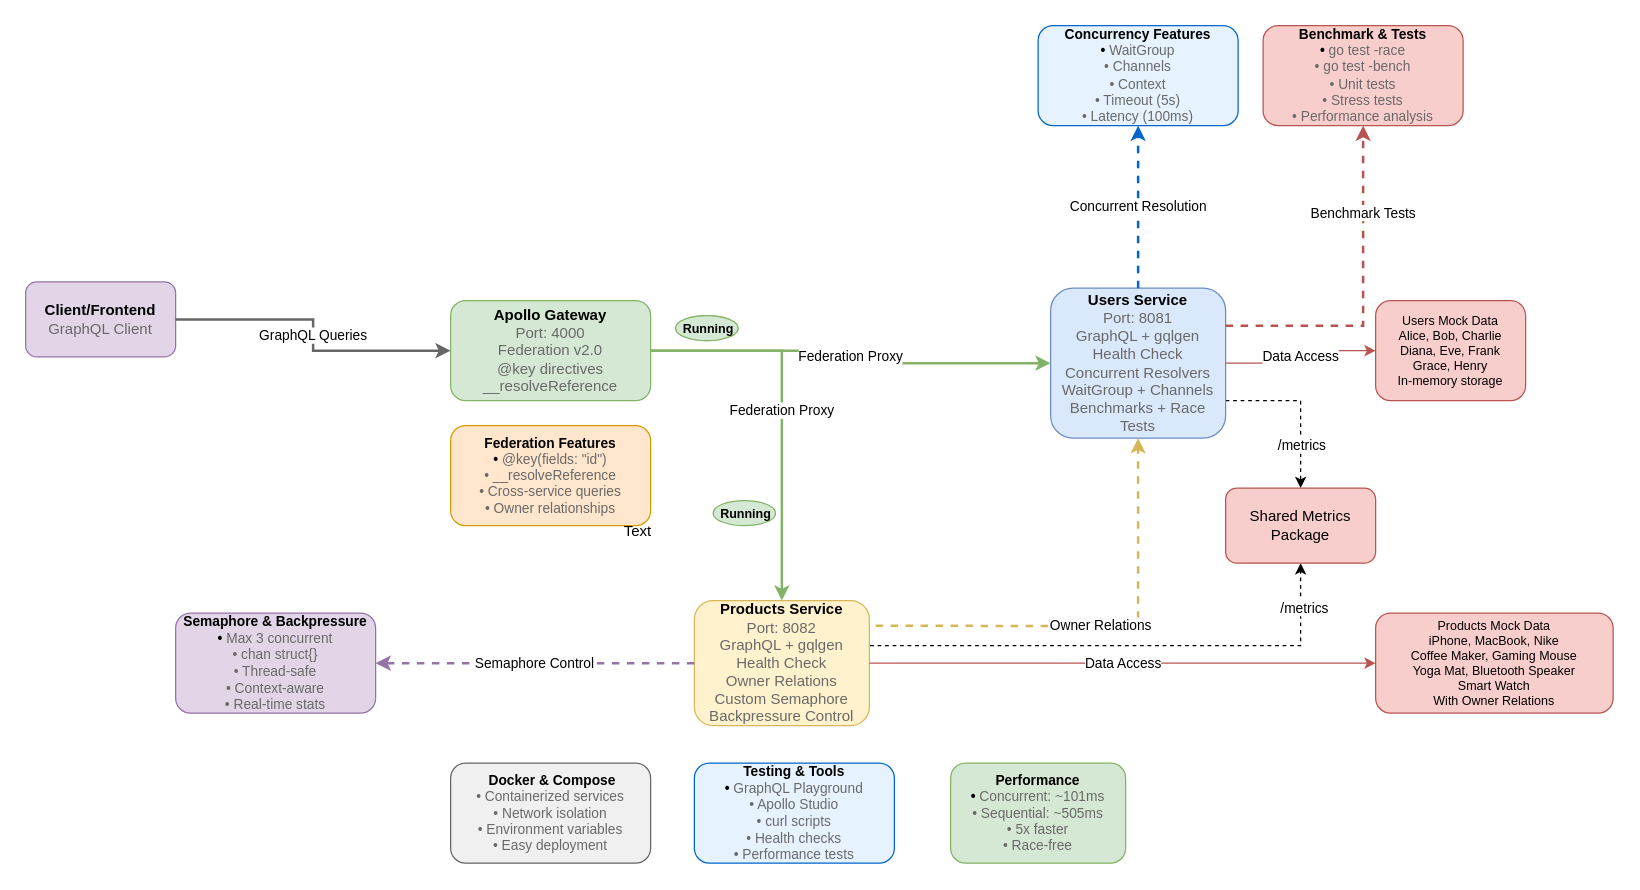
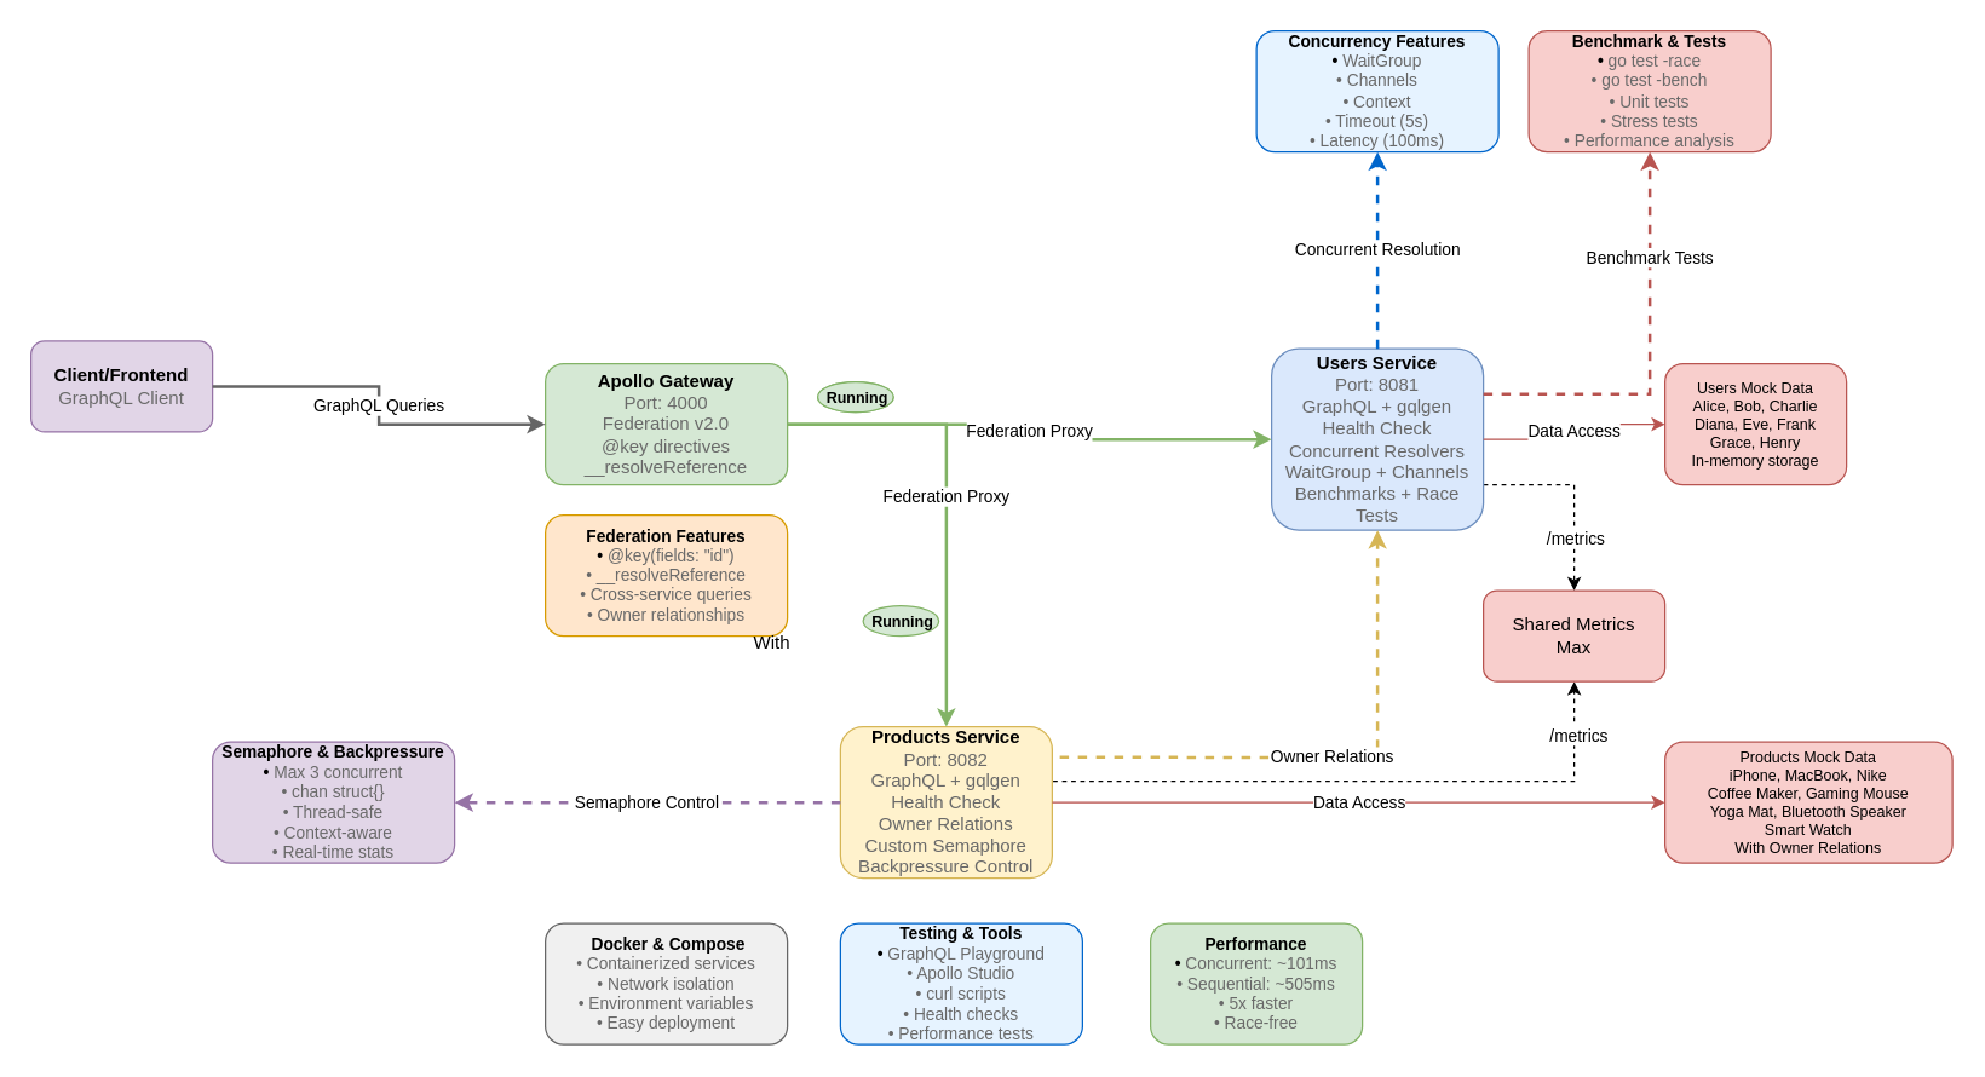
  <mxCell id="0" />
  <mxCell id="1" parent="0" />
  <mxCell id="2" value="Client/Frontend&lt;br&gt;&lt;span style=&quot;font-weight: normal;&quot;&gt;&lt;font style=&quot;color: rgb(105, 105, 105);&quot;&gt;GraphQL &lt;/font&gt;&lt;font style=&quot;color: rgb(105, 105, 105);&quot;&gt;Client&lt;/font&gt;&lt;/span&gt;" style="rounded=1;whiteSpace=wrap;html=1;fillColor=#e1d5e7;strokeColor=#9673a6;fontSize=12;fontStyle=1;" parent="1" vertex="1"><mxGeometry x="20" y="225" width="120" height="60" as="geometry" /></mxCell>
  <mxCell id="3" value="Apollo Gateway&lt;br&gt;&lt;span style=&quot;font-weight: normal;&quot;&gt;&lt;font style=&quot;color: rgb(105, 105, 105);&quot;&gt;Port: 4000&lt;br&gt;Federation v2.0&lt;br&gt;@key directives&lt;br&gt;__resolveReference&lt;/font&gt;&lt;/span&gt;" style="rounded=1;whiteSpace=wrap;html=1;fillColor=#d5e8d4;strokeColor=#82b366;fontSize=12;fontStyle=1;" parent="1" vertex="1"><mxGeometry x="360" y="240" width="160" height="80" as="geometry" /></mxCell>
  <mxCell id="4" style="edgeStyle=orthogonalEdgeStyle;html=1;entryX=0.5;entryY=0;entryDx=0;entryDy=0;dashed=1;rounded=0;curved=0;exitX=1;exitY=0.75;exitDx=0;exitDy=0;" edge="1" parent="1" source="6" target="31"><mxGeometry relative="1" as="geometry" /></mxCell>
  <mxCell id="5" value="/metrics" style="edgeLabel;html=1;align=center;verticalAlign=middle;resizable=0;points=[];" vertex="1" connectable="0" parent="4"><mxGeometry x="0.462" relative="1" as="geometry"><mxPoint as="offset" /></mxGeometry></mxCell>
  <mxCell id="6" value="Users Service&lt;br&gt;&lt;span style=&quot;font-weight: normal;&quot;&gt;&lt;font style=&quot;color: rgb(105, 105, 105);&quot;&gt;Port: 8081&lt;br&gt;GraphQL + gqlgen&lt;br&gt;Health Check&lt;br&gt;Concurrent Resolvers&lt;br&gt;WaitGroup + Channels&lt;br&gt;Benchmarks + Race Tests&lt;/font&gt;&lt;/span&gt;" style="rounded=1;whiteSpace=wrap;html=1;fillColor=#dae8fc;strokeColor=#6c8ebf;fontSize=12;fontStyle=1;" parent="1" vertex="1"><mxGeometry x="840" y="230" width="140" height="120" as="geometry" /></mxCell>
  <mxCell id="7" style="edgeStyle=orthogonalEdgeStyle;html=1;entryX=0.5;entryY=1;entryDx=0;entryDy=0;dashed=1;rounded=0;curved=0;exitX=1.004;exitY=0.36;exitDx=0;exitDy=0;exitPerimeter=0;" edge="1" parent="1" source="9" target="31"><mxGeometry relative="1" as="geometry" /></mxCell>
  <mxCell id="8" value="/metrics" style="edgeLabel;html=1;align=center;verticalAlign=middle;resizable=0;points=[];" vertex="1" connectable="0" parent="7"><mxGeometry x="0.825" y="-1" relative="1" as="geometry"><mxPoint x="1" as="offset" /></mxGeometry></mxCell>
  <mxCell id="9" value="Products Service&lt;br&gt;&lt;span style=&quot;font-weight: normal;&quot;&gt;&lt;font style=&quot;color: rgb(105, 105, 105);&quot;&gt;Port: 8082&lt;br&gt;GraphQL + gqlgen&lt;br&gt;Health Check&lt;br&gt;Owner Relations&lt;br&gt;Custom Semaphore&lt;br&gt;Backpressure Control&lt;/font&gt;&lt;/span&gt;" style="rounded=1;whiteSpace=wrap;html=1;fillColor=#fff2cc;strokeColor=#d6b656;fontSize=12;fontStyle=1;" parent="1" vertex="1"><mxGeometry x="555" y="480" width="140" height="100" as="geometry" /></mxCell>
  <mxCell id="10" value="Users Mock Data&lt;br&gt;Alice, Bob, Charlie&lt;br&gt;Diana, Eve, Frank&lt;br&gt;Grace, Henry&lt;br&gt;In-memory storage" style="rounded=1;whiteSpace=wrap;html=1;fillColor=#f8cecc;strokeColor=#b85450;fontSize=10;" parent="1" vertex="1"><mxGeometry x="1100" y="240" width="120" height="80" as="geometry" /></mxCell>
  <mxCell id="11" value="Products Mock Data&lt;br&gt;iPhone, MacBook, Nike&lt;br&gt;Coffee Maker, Gaming Mouse&lt;br&gt;Yoga Mat, Bluetooth Speaker&lt;br&gt;Smart Watch&lt;br&gt;With Owner Relations" style="rounded=1;whiteSpace=wrap;html=1;fillColor=#f8cecc;strokeColor=#b85450;fontSize=10;" parent="1" vertex="1"><mxGeometry x="1100" y="490" width="190" height="80" as="geometry" /></mxCell>
  <mxCell id="12" value="Federation Features&lt;br&gt;• &lt;span style=&quot;font-weight: normal;&quot;&gt;&lt;font style=&quot;color: rgb(105, 105, 105);&quot;&gt;@key(fields: &quot;id&quot;)&lt;br&gt;• __resolveReference&lt;br&gt;• Cross-service queries&lt;br&gt;• Owner relationships&lt;/font&gt;&lt;/span&gt;" style="rounded=1;whiteSpace=wrap;html=1;fillColor=#ffe6cc;strokeColor=#d79b00;fontSize=11;fontStyle=1;" parent="1" vertex="1"><mxGeometry x="360" y="340" width="160" height="80" as="geometry" /></mxCell>
  <mxCell id="13" value="Concurrency Features&lt;br&gt;• &lt;span style=&quot;font-weight: normal;&quot;&gt;&lt;font style=&quot;color: rgb(105, 105, 105);&quot;&gt;WaitGroup&lt;br&gt;• Channels&lt;br&gt;• Context&lt;br&gt;• Timeout (5s)&lt;br&gt;• Latency (100ms)&lt;/font&gt;&lt;/span&gt;" style="rounded=1;whiteSpace=wrap;html=1;fillColor=#e6f3ff;strokeColor=#0066cc;fontSize=11;fontStyle=1;" parent="1" vertex="1"><mxGeometry x="830" y="20" width="160" height="80" as="geometry" /></mxCell>
  <mxCell id="14" value="Testing &amp;amp; Tools&lt;br&gt;•&lt;span style=&quot;font-weight: normal;&quot;&gt;&lt;font style=&quot;color: rgb(105, 105, 105);&quot;&gt; GraphQL Playground&lt;br&gt;• Apollo Studio&lt;br&gt;• curl scripts&lt;br&gt;• Health checks&lt;br&gt;• Performance tests&lt;/font&gt;&lt;/span&gt;" style="rounded=1;whiteSpace=wrap;html=1;fillColor=#e6f3ff;strokeColor=#0066cc;fontSize=11;fontStyle=1;" parent="1" vertex="1"><mxGeometry x="555" y="610" width="160" height="80" as="geometry" /></mxCell>
  <mxCell id="15" value="&amp;nbsp;Docker &amp;amp; Compose&lt;br&gt;&lt;span style=&quot;font-weight: normal;&quot;&gt;&lt;font style=&quot;color: rgb(105, 105, 105);&quot;&gt;• Containerized services&lt;br&gt;• Network isolation&lt;br&gt;• Environment variables&lt;br&gt;• Easy deployment&lt;/font&gt;&lt;/span&gt;" style="rounded=1;whiteSpace=wrap;html=1;fillColor=#f0f0f0;strokeColor=#666666;fontSize=11;fontStyle=1;" parent="1" vertex="1"><mxGeometry x="360" y="610" width="160" height="80" as="geometry" /></mxCell>
  <mxCell id="16" value="GraphQL Queries" style="edgeStyle=orthogonalEdgeStyle;rounded=0;orthogonalLoop=1;jettySize=auto;html=1;strokeColor=#666666;strokeWidth=2;" parent="1" source="2" target="3" edge="1"><mxGeometry relative="1" as="geometry" /></mxCell>
  <mxCell id="17" value="Federation Proxy" style="edgeStyle=orthogonalEdgeStyle;rounded=0;orthogonalLoop=1;jettySize=auto;html=1;strokeColor=#82b366;strokeWidth=2;" parent="1" source="3" target="6" edge="1"><mxGeometry relative="1" as="geometry" /></mxCell>
  <mxCell id="18" value="Federation Proxy" style="edgeStyle=orthogonalEdgeStyle;rounded=0;orthogonalLoop=1;jettySize=auto;html=1;strokeColor=#82b366;strokeWidth=2;" parent="1" source="3" target="9" edge="1"><mxGeometry relative="1" as="geometry" /></mxCell>
  <mxCell id="19" value="Data Access" style="edgeStyle=orthogonalEdgeStyle;rounded=0;orthogonalLoop=1;jettySize=auto;html=1;strokeColor=#b85450;strokeWidth=1;" parent="1" source="6" target="10" edge="1"><mxGeometry relative="1" as="geometry" /></mxCell>
  <mxCell id="20" value="Data Access" style="edgeStyle=orthogonalEdgeStyle;rounded=0;orthogonalLoop=1;jettySize=auto;html=1;strokeColor=#b85450;strokeWidth=1;" parent="1" source="9" target="11" edge="1"><mxGeometry relative="1" as="geometry" /></mxCell>
  <mxCell id="21" value="Owner Relations" style="edgeStyle=orthogonalEdgeStyle;rounded=0;orthogonalLoop=1;jettySize=auto;html=1;strokeColor=#d6b656;strokeWidth=2;dashed=1;entryX=0.5;entryY=1;entryDx=0;entryDy=0;" parent="1" target="6" edge="1"><mxGeometry relative="1" as="geometry"><mxPoint x="700" y="500" as="sourcePoint" /></mxGeometry></mxCell>
  <mxCell id="22" value="Concurrent Resolution" style="edgeStyle=orthogonalEdgeStyle;rounded=0;orthogonalLoop=1;jettySize=auto;html=1;strokeColor=#0066cc;strokeWidth=2;dashed=1;exitX=0.5;exitY=0;exitDx=0;exitDy=0;" parent="1" source="6" target="13" edge="1"><mxGeometry relative="1" as="geometry" /></mxCell>
  <mxCell id="23" value="&amp;nbsp;Running" style="ellipse;whiteSpace=wrap;html=1;fillColor=#d5e8d4;strokeColor=#82b366;fontSize=10;fontStyle=1;" parent="1" vertex="1"><mxGeometry x="540" y="252" width="50" height="20" as="geometry" /></mxCell>
  <mxCell id="24" value="&amp;nbsp;Running" style="ellipse;whiteSpace=wrap;html=1;fillColor=#d5e8d4;strokeColor=#82b366;fontSize=10;fontStyle=1;" parent="1" vertex="1"><mxGeometry x="570" y="400" width="50" height="20" as="geometry" /></mxCell>
  <mxCell id="25" value="&amp;nbsp;Running" style="ellipse;whiteSpace=wrap;html=1;fillColor=#d5e8d4;strokeColor=#82b366;fontSize=10;fontStyle=1;" parent="1" vertex="1"><mxGeometry x="540" y="252" width="50" height="20" as="geometry" /></mxCell>
  <mxCell id="26" value="Performance&lt;br&gt;• &lt;span style=&quot;font-weight: normal;&quot;&gt;&lt;font style=&quot;color: rgb(105, 105, 105);&quot;&gt;Concurrent: ~101ms&lt;br&gt;• Sequential: ~505ms&lt;br&gt;• 5x faster&lt;br&gt;• Race-free&lt;/font&gt;&lt;/span&gt;" style="rounded=1;whiteSpace=wrap;html=1;fillColor=#d5e8d4;strokeColor=#82b366;fontSize=11;fontStyle=1;" parent="1" vertex="1"><mxGeometry x="760" y="610" width="140" height="80" as="geometry" /></mxCell>
  <mxCell id="27" value="Benchmark &amp;amp; Tests&lt;br&gt;• &lt;span style=&quot;font-weight: normal;&quot;&gt;&lt;font style=&quot;color: rgb(105, 105, 105);&quot;&gt;go test -race&lt;br&gt;• go test -bench&lt;br&gt;• Unit tests&lt;br&gt;• Stress tests&lt;br&gt;• Performance analysis&lt;/font&gt;&lt;/span&gt;" style="rounded=1;whiteSpace=wrap;html=1;fillColor=#f8cecc;strokeColor=#b85450;fontSize=11;fontStyle=1;" parent="1" vertex="1"><mxGeometry x="1010" y="20" width="160" height="80" as="geometry" /></mxCell>
  <mxCell id="28" value="Benchmark Tests" style="edgeStyle=orthogonalEdgeStyle;rounded=0;orthogonalLoop=1;jettySize=auto;html=1;strokeColor=#b85450;strokeWidth=2;dashed=1;exitX=1;exitY=0.25;exitDx=0;exitDy=0;" parent="1" source="6" target="27" edge="1"><mxGeometry x="0.481" relative="1" as="geometry"><mxPoint as="offset" /></mxGeometry></mxCell>
  <mxCell id="29" value="Semaphore &amp;amp; Backpressure&lt;br&gt;• &lt;span style=&quot;font-weight: normal;&quot;&gt;&lt;font style=&quot;color: rgb(105, 105, 105);&quot;&gt;Max 3 concurrent&lt;br&gt;• chan struct{}&lt;br&gt;• Thread-safe&lt;br&gt;• Context-aware&lt;br&gt;• Real-time stats&lt;/font&gt;&lt;/span&gt;" style="rounded=1;whiteSpace=wrap;html=1;fillColor=#e1d5e7;strokeColor=#9673a6;fontSize=11;fontStyle=1;" parent="1" vertex="1"><mxGeometry x="140" y="490" width="160" height="80" as="geometry" /></mxCell>
  <mxCell id="30" value="Semaphore Control" style="edgeStyle=orthogonalEdgeStyle;rounded=0;orthogonalLoop=1;jettySize=auto;html=1;strokeColor=#9673a6;strokeWidth=2;dashed=1;" parent="1" source="9" target="29" edge="1"><mxGeometry relative="1" as="geometry" /></mxCell>
- <mxCell id="31" value="&lt;span style=&quot;color: rgb(0, 0, 0);&quot;&gt;Shared Metrics&lt;/span&gt;&lt;br&gt;&lt;span style=&quot;color: rgb(0, 0, 0);&quot;&gt;Package&lt;/span&gt;" style="rounded=1;whiteSpace=wrap;html=1;fillColor=#f8cecc;strokeColor=#b85450;" vertex="1" parent="1"><mxGeometry x="980" y="390" width="120" height="60" as="geometry" /></mxCell>
- <mxCell id="32" value="Text" style="text;html=1;align=center;verticalAlign=middle;whiteSpace=wrap;rounded=0;" vertex="1" parent="1"><mxGeometry x="480" y="410" width="60" height="30" as="geometry" /></mxCell>
+ <mxCell id="31" value="&lt;span style=&quot;color: rgb(0, 0, 0);&quot;&gt;Shared Metrics&lt;/span&gt;&lt;br&gt;&lt;span style=&quot;color: rgb(0, 0, 0);&quot;&gt;Max&lt;/span&gt;" style="rounded=1;whiteSpace=wrap;html=1;fillColor=#f8cecc;strokeColor=#b85450;" vertex="1" parent="1"><mxGeometry x="980" y="390" width="120" height="60" as="geometry" /></mxCell>
+ <mxCell id="32" value="With" style="text;html=1;align=center;verticalAlign=middle;whiteSpace=wrap;rounded=0;" vertex="1" parent="1"><mxGeometry x="480" y="410" width="60" height="30" as="geometry" /></mxCell>
